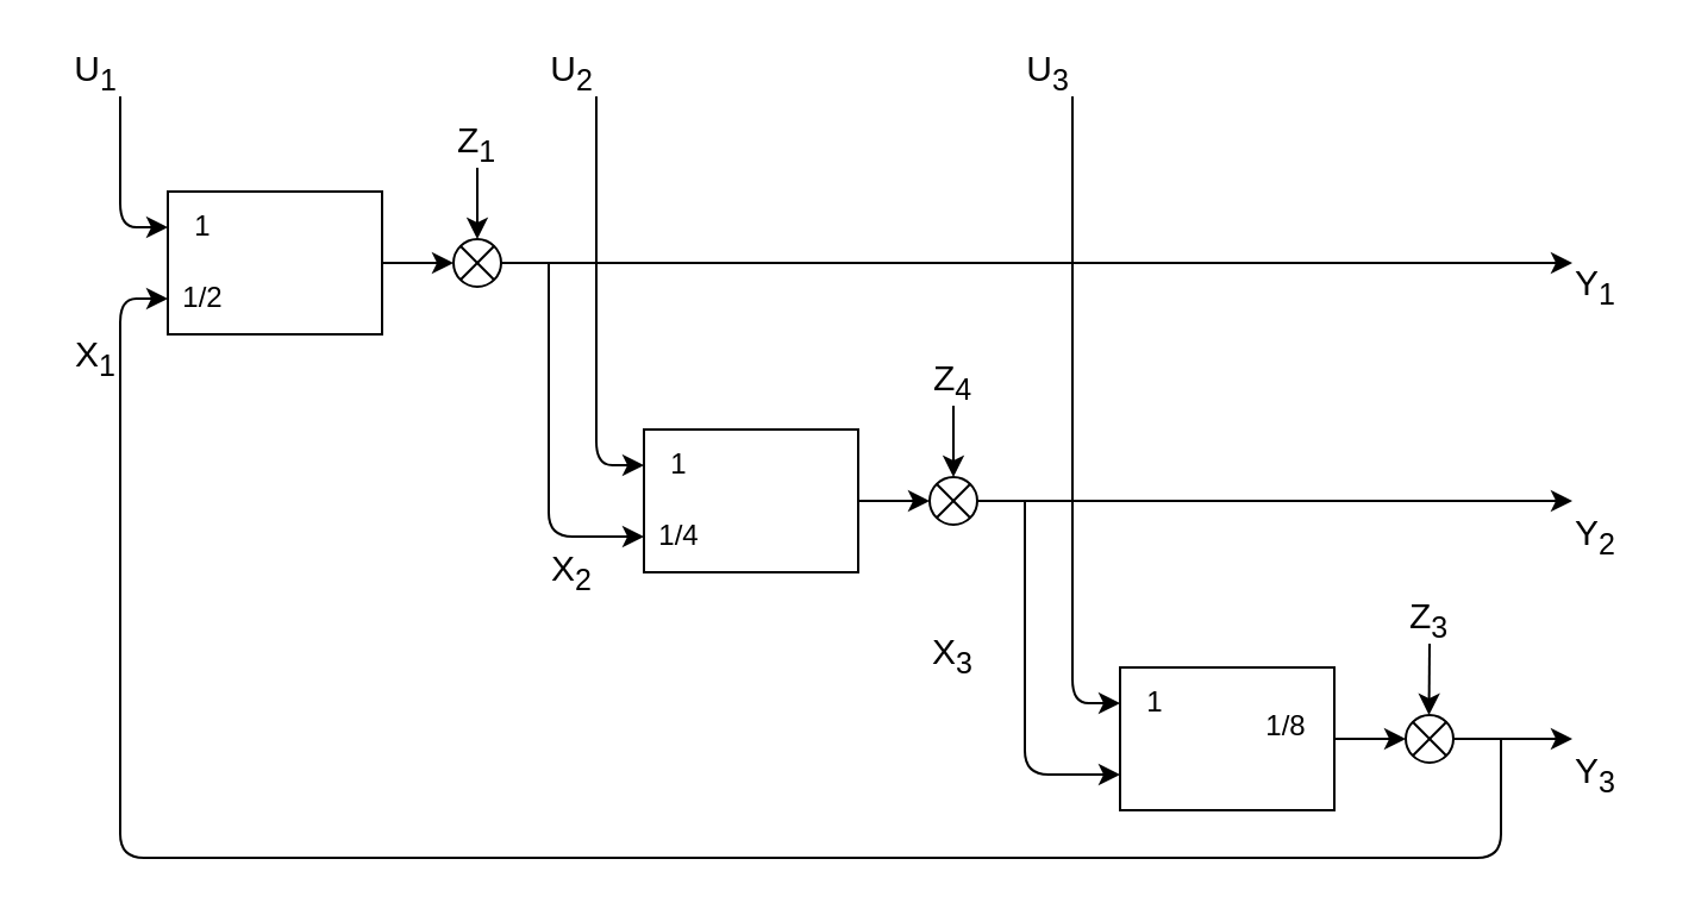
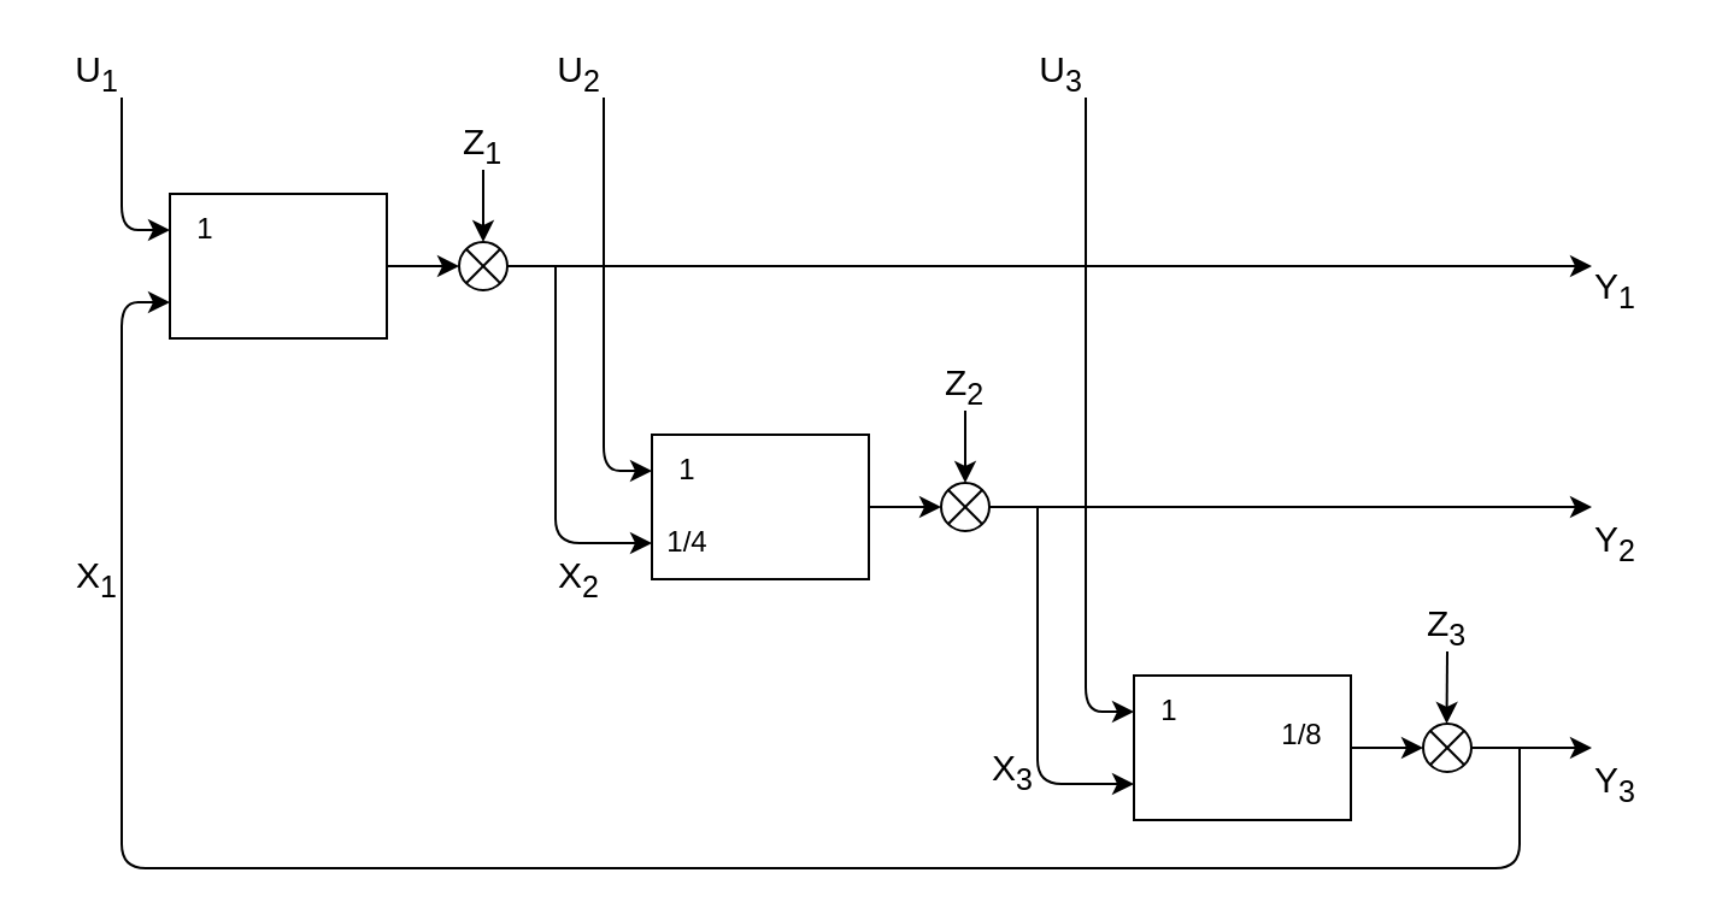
  <mxCell id="0" />
  <mxCell id="1" parent="0" />
  <mxCell id="2" style="edgeStyle=orthogonalEdgeStyle;rounded=0;orthogonalLoop=1;jettySize=auto;html=1;" parent="1" edge="1"><mxGeometry relative="1" as="geometry"><mxPoint x="660" y="110" as="targetPoint" /><mxPoint x="200" y="110" as="sourcePoint" /></mxGeometry></mxCell>
  <mxCell id="3" style="edgeStyle=orthogonalEdgeStyle;rounded=0;orthogonalLoop=1;jettySize=auto;html=1;entryX=0;entryY=0.5;entryDx=0;entryDy=0;" edge="1" parent="1" source="4" target="30"><mxGeometry relative="1" as="geometry" /></mxCell>
  <mxCell id="4" value="" style="rounded=0;whiteSpace=wrap;html=1;" parent="1" vertex="1"><mxGeometry x="70" y="80" width="90" height="60" as="geometry" /></mxCell>
  <mxCell id="5" style="edgeStyle=orthogonalEdgeStyle;rounded=0;orthogonalLoop=1;jettySize=auto;html=1;" parent="1" edge="1"><mxGeometry relative="1" as="geometry"><mxPoint x="660" y="210" as="targetPoint" /><mxPoint x="390" y="210" as="sourcePoint" /></mxGeometry></mxCell>
  <mxCell id="6" style="edgeStyle=orthogonalEdgeStyle;rounded=0;orthogonalLoop=1;jettySize=auto;html=1;exitX=1;exitY=0.5;exitDx=0;exitDy=0;" parent="1" edge="1"><mxGeometry relative="1" as="geometry"><mxPoint x="660" y="310" as="targetPoint" /><mxPoint x="610" y="310" as="sourcePoint" /></mxGeometry></mxCell>
  <mxCell id="7" value="" style="endArrow=classic;html=1;entryX=0;entryY=0.25;entryDx=0;entryDy=0;" parent="1" target="4" edge="1"><mxGeometry width="50" height="50" relative="1" as="geometry"><mxPoint x="50" y="40" as="sourcePoint" /><mxPoint x="10" y="90" as="targetPoint" /><Array as="points"><mxPoint x="50" y="95" /></Array></mxGeometry></mxCell>
  <mxCell id="8" value="" style="rounded=0;whiteSpace=wrap;html=1;" parent="1" vertex="1"><mxGeometry x="270" y="180" width="90" height="60" as="geometry" /></mxCell>
  <mxCell id="9" value="" style="endArrow=classic;html=1;entryX=0;entryY=0.25;entryDx=0;entryDy=0;exitX=0.75;exitY=1;exitDx=0;exitDy=0;" parent="1" source="13" target="8" edge="1"><mxGeometry width="50" height="50" relative="1" as="geometry"><mxPoint x="240" y="40" as="sourcePoint" /><mxPoint x="250" y="190" as="targetPoint" /><Array as="points"><mxPoint x="250" y="195" /></Array></mxGeometry></mxCell>
  <mxCell id="10" value="" style="rounded=0;whiteSpace=wrap;html=1;" parent="1" vertex="1"><mxGeometry x="470" y="280" width="90" height="60" as="geometry" /></mxCell>
  <mxCell id="11" value="" style="endArrow=classic;html=1;entryX=0;entryY=0.25;entryDx=0;entryDy=0;" parent="1" target="10" edge="1"><mxGeometry width="50" height="50" relative="1" as="geometry"><mxPoint x="450" y="40" as="sourcePoint" /><mxPoint x="440" y="290" as="targetPoint" /><Array as="points"><mxPoint x="450" y="295" /></Array></mxGeometry></mxCell>
  <mxCell id="12" value="&lt;font style=&quot;font-size: 15px&quot;&gt;U&lt;sub&gt;1&lt;/sub&gt;&lt;/font&gt;" style="text;html=1;strokeColor=none;fillColor=none;align=center;verticalAlign=middle;whiteSpace=wrap;rounded=0;" parent="1" vertex="1"><mxGeometry x="20" y="20" width="40" height="20" as="geometry" /></mxCell>
  <mxCell id="13" value="&lt;font style=&quot;font-size: 15px&quot;&gt;U&lt;sub&gt;2&lt;/sub&gt;&lt;/font&gt;" style="text;html=1;strokeColor=none;fillColor=none;align=center;verticalAlign=middle;whiteSpace=wrap;rounded=0;" parent="1" vertex="1"><mxGeometry x="220" y="20" width="40" height="20" as="geometry" /></mxCell>
  <mxCell id="14" value="&lt;font style=&quot;font-size: 15px&quot;&gt;U&lt;sub&gt;3&lt;/sub&gt;&lt;/font&gt;" style="text;html=1;strokeColor=none;fillColor=none;align=center;verticalAlign=middle;whiteSpace=wrap;rounded=0;" parent="1" vertex="1"><mxGeometry x="420" y="20" width="40" height="20" as="geometry" /></mxCell>
  <mxCell id="15" value="" style="endArrow=classic;html=1;entryX=0;entryY=0.75;entryDx=0;entryDy=0;" parent="1" target="8" edge="1"><mxGeometry width="50" height="50" relative="1" as="geometry"><mxPoint x="230" y="110" as="sourcePoint" /><mxPoint x="250" y="280" as="targetPoint" /><Array as="points"><mxPoint x="230" y="225" /></Array></mxGeometry></mxCell>
  <mxCell id="16" value="" style="endArrow=classic;html=1;entryX=0;entryY=0.75;entryDx=0;entryDy=0;" parent="1" target="10" edge="1"><mxGeometry width="50" height="50" relative="1" as="geometry"><mxPoint x="430" y="210" as="sourcePoint" /><mxPoint x="450" y="465" as="targetPoint" /><Array as="points"><mxPoint x="430" y="325" /></Array></mxGeometry></mxCell>
  <mxCell id="17" value="" style="endArrow=classic;html=1;entryX=0;entryY=0.75;entryDx=0;entryDy=0;" parent="1" target="4" edge="1"><mxGeometry width="50" height="50" relative="1" as="geometry"><mxPoint x="630" y="310" as="sourcePoint" /><mxPoint x="340" y="380" as="targetPoint" /><Array as="points"><mxPoint x="630" y="360" /><mxPoint x="580" y="360" /><mxPoint x="50" y="360" /><mxPoint x="50" y="125" /></Array></mxGeometry></mxCell>
- <mxCell id="18" value="&lt;font style=&quot;font-size: 15px&quot;&gt;X&lt;sub&gt;1&lt;/sub&gt;&lt;/font&gt;" style="text;html=1;strokeColor=none;fillColor=none;align=center;verticalAlign=middle;whiteSpace=wrap;rounded=0;" parent="1" vertex="1"><mxGeometry x="20" y="140" width="40" height="20" as="geometry" /></mxCell>
+ <mxCell id="18" value="&lt;font style=&quot;font-size: 15px&quot;&gt;X&lt;sub&gt;1&lt;/sub&gt;&lt;/font&gt;" style="text;html=1;strokeColor=none;fillColor=none;align=center;verticalAlign=middle;whiteSpace=wrap;rounded=0;" parent="1" vertex="1"><mxGeometry x="20" y="230" width="40" height="20" as="geometry" /></mxCell>
  <mxCell id="19" value="&lt;font style=&quot;font-size: 15px&quot;&gt;X&lt;sub&gt;2&lt;/sub&gt;&lt;/font&gt;" style="text;html=1;strokeColor=none;fillColor=none;align=center;verticalAlign=middle;whiteSpace=wrap;rounded=0;" parent="1" vertex="1"><mxGeometry x="220" y="230" width="40" height="20" as="geometry" /></mxCell>
- <mxCell id="20" value="&lt;font style=&quot;font-size: 15px&quot;&gt;X&lt;sub&gt;3&lt;/sub&gt;&lt;/font&gt;" style="text;html=1;strokeColor=none;fillColor=none;align=center;verticalAlign=middle;whiteSpace=wrap;rounded=0;" parent="1" vertex="1"><mxGeometry x="380" y="265" width="40" height="20" as="geometry" /></mxCell>
+ <mxCell id="20" value="&lt;font style=&quot;font-size: 15px&quot;&gt;X&lt;sub&gt;3&lt;/sub&gt;&lt;/font&gt;" style="text;html=1;strokeColor=none;fillColor=none;align=center;verticalAlign=middle;whiteSpace=wrap;rounded=0;" parent="1" vertex="1"><mxGeometry x="400" y="310" width="40" height="20" as="geometry" /></mxCell>
  <mxCell id="21" value="&lt;font style=&quot;font-size: 15px&quot;&gt;Y&lt;sub&gt;3&lt;/sub&gt;&lt;/font&gt;" style="text;html=1;strokeColor=none;fillColor=none;align=center;verticalAlign=middle;whiteSpace=wrap;rounded=0;" parent="1" vertex="1"><mxGeometry x="650" y="315" width="40" height="20" as="geometry" /></mxCell>
  <mxCell id="22" value="&lt;font style=&quot;font-size: 15px&quot;&gt;Y&lt;sub&gt;2&lt;/sub&gt;&lt;/font&gt;" style="text;html=1;strokeColor=none;fillColor=none;align=center;verticalAlign=middle;whiteSpace=wrap;rounded=0;" parent="1" vertex="1"><mxGeometry x="650" y="215" width="40" height="20" as="geometry" /></mxCell>
  <mxCell id="23" value="&lt;font style=&quot;font-size: 15px&quot;&gt;Y&lt;sub&gt;1&lt;/sub&gt;&lt;/font&gt;" style="text;html=1;strokeColor=none;fillColor=none;align=center;verticalAlign=middle;whiteSpace=wrap;rounded=0;" parent="1" vertex="1"><mxGeometry x="650" y="110" width="40" height="20" as="geometry" /></mxCell>
  <mxCell id="24" value="1" style="text;html=1;strokeColor=none;fillColor=none;align=center;verticalAlign=middle;whiteSpace=wrap;rounded=0;" parent="1" vertex="1"><mxGeometry x="70" y="80" width="30" height="30" as="geometry" /></mxCell>
- <mxCell id="25" value="1/2" style="text;html=1;strokeColor=none;fillColor=none;align=center;verticalAlign=middle;whiteSpace=wrap;rounded=0;" parent="1" vertex="1"><mxGeometry x="70" y="110" width="30" height="30" as="geometry" /></mxCell>
  <mxCell id="26" value="1" style="text;html=1;strokeColor=none;fillColor=none;align=center;verticalAlign=middle;whiteSpace=wrap;rounded=0;" parent="1" vertex="1"><mxGeometry x="270" y="180" width="30" height="30" as="geometry" /></mxCell>
  <mxCell id="27" value="1/4" style="text;html=1;strokeColor=none;fillColor=none;align=center;verticalAlign=middle;whiteSpace=wrap;rounded=0;" parent="1" vertex="1"><mxGeometry x="270" y="210" width="30" height="30" as="geometry" /></mxCell>
  <mxCell id="28" value="1" style="text;html=1;strokeColor=none;fillColor=none;align=center;verticalAlign=middle;whiteSpace=wrap;rounded=0;" parent="1" vertex="1"><mxGeometry x="470" y="280" width="30" height="30" as="geometry" /></mxCell>
  <mxCell id="29" value="1/8" style="text;html=1;strokeColor=none;fillColor=none;align=center;verticalAlign=middle;whiteSpace=wrap;rounded=0;" parent="1" vertex="1"><mxGeometry x="525" y="290" width="30" height="30" as="geometry" /></mxCell>
  <mxCell id="30" value="" style="shape=sumEllipse;perimeter=ellipsePerimeter;whiteSpace=wrap;html=1;backgroundOutline=1;" vertex="1" parent="1"><mxGeometry x="190" y="100" width="20" height="20" as="geometry" /></mxCell>
  <mxCell id="31" style="edgeStyle=orthogonalEdgeStyle;rounded=0;orthogonalLoop=1;jettySize=auto;html=1;entryX=0;entryY=0.5;entryDx=0;entryDy=0;" edge="1" parent="1" target="32"><mxGeometry relative="1" as="geometry"><mxPoint x="360" y="210" as="sourcePoint" /></mxGeometry></mxCell>
  <mxCell id="32" value="" style="shape=sumEllipse;perimeter=ellipsePerimeter;whiteSpace=wrap;html=1;backgroundOutline=1;" vertex="1" parent="1"><mxGeometry x="390" y="200" width="20" height="20" as="geometry" /></mxCell>
  <mxCell id="33" style="edgeStyle=orthogonalEdgeStyle;rounded=0;orthogonalLoop=1;jettySize=auto;html=1;entryX=0;entryY=0.5;entryDx=0;entryDy=0;" edge="1" parent="1" target="34"><mxGeometry relative="1" as="geometry"><mxPoint x="560" y="310" as="sourcePoint" /></mxGeometry></mxCell>
  <mxCell id="34" value="" style="shape=sumEllipse;perimeter=ellipsePerimeter;whiteSpace=wrap;html=1;backgroundOutline=1;" vertex="1" parent="1"><mxGeometry x="590" y="300" width="20" height="20" as="geometry" /></mxCell>
  <mxCell id="35" value="" style="endArrow=classic;html=1;entryX=0.5;entryY=0;entryDx=0;entryDy=0;" edge="1" parent="1" target="30"><mxGeometry width="50" height="50" relative="1" as="geometry"><mxPoint x="200" y="70" as="sourcePoint" /><mxPoint x="150" y="0" as="targetPoint" /></mxGeometry></mxCell>
  <mxCell id="36" value="" style="endArrow=classic;html=1;entryX=0.5;entryY=0;entryDx=0;entryDy=0;" edge="1" parent="1"><mxGeometry width="50" height="50" relative="1" as="geometry"><mxPoint x="400" y="170" as="sourcePoint" /><mxPoint x="400" y="200" as="targetPoint" /></mxGeometry></mxCell>
  <mxCell id="37" value="" style="endArrow=classic;html=1;entryX=0.5;entryY=0;entryDx=0;entryDy=0;" edge="1" parent="1"><mxGeometry width="50" height="50" relative="1" as="geometry"><mxPoint x="600" y="270" as="sourcePoint" /><mxPoint x="599.76" y="300" as="targetPoint" /></mxGeometry></mxCell>
  <mxCell id="38" value="&lt;font style=&quot;font-size: 15px&quot;&gt;Z&lt;sub&gt;1&lt;/sub&gt;&lt;/font&gt;" style="text;html=1;strokeColor=none;fillColor=none;align=center;verticalAlign=middle;whiteSpace=wrap;rounded=0;" vertex="1" parent="1"><mxGeometry x="180" y="50" width="40" height="20" as="geometry" /></mxCell>
- <mxCell id="39" value="&lt;font style=&quot;font-size: 15px&quot;&gt;Z&lt;sub&gt;4&lt;/sub&gt;&lt;/font&gt;" style="text;html=1;strokeColor=none;fillColor=none;align=center;verticalAlign=middle;whiteSpace=wrap;rounded=0;" vertex="1" parent="1"><mxGeometry x="380" y="150" width="40" height="20" as="geometry" /></mxCell>
+ <mxCell id="39" value="&lt;font style=&quot;font-size: 15px&quot;&gt;Z&lt;sub&gt;2&lt;/sub&gt;&lt;/font&gt;" style="text;html=1;strokeColor=none;fillColor=none;align=center;verticalAlign=middle;whiteSpace=wrap;rounded=0;" vertex="1" parent="1"><mxGeometry x="380" y="150" width="40" height="20" as="geometry" /></mxCell>
  <mxCell id="40" value="&lt;font style=&quot;font-size: 15px&quot;&gt;Z&lt;sub&gt;3&lt;/sub&gt;&lt;/font&gt;" style="text;html=1;strokeColor=none;fillColor=none;align=center;verticalAlign=middle;whiteSpace=wrap;rounded=0;" vertex="1" parent="1"><mxGeometry x="580" y="250" width="40" height="20" as="geometry" /></mxCell>
